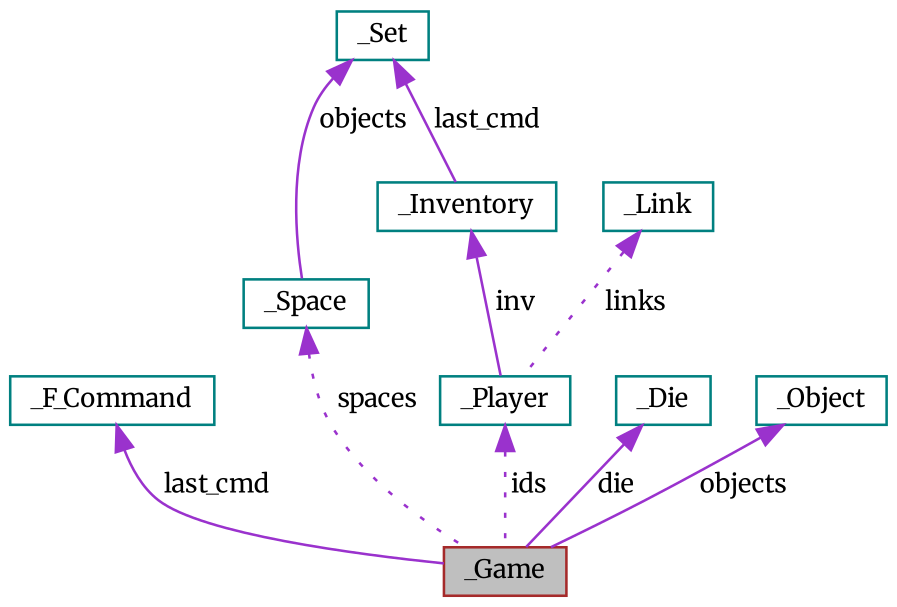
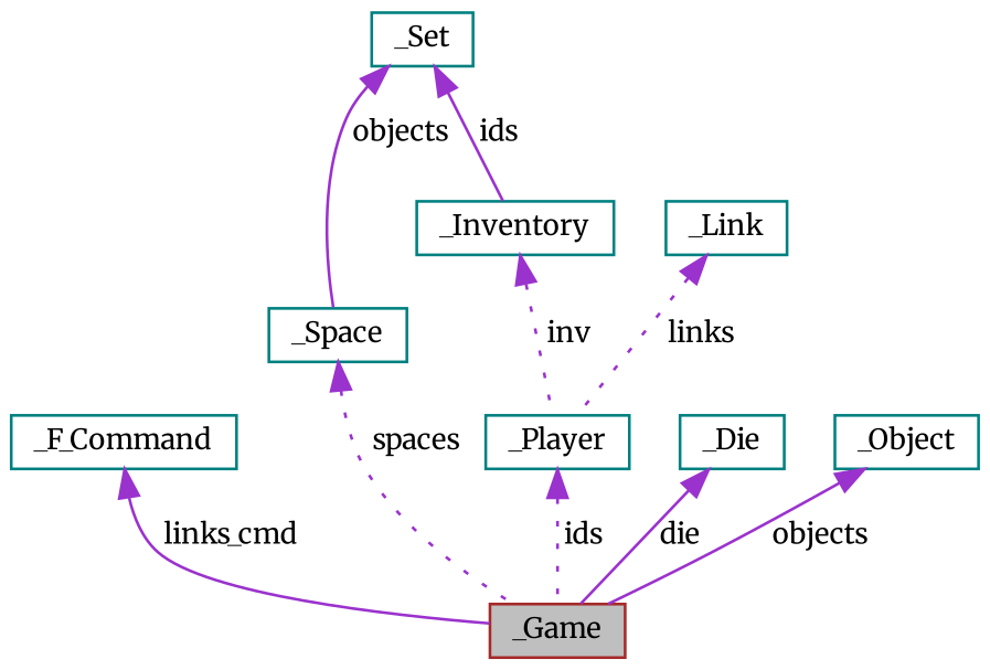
  digraph {
    fontname=Merriweather
    node [color=teal fillcolor=white fontname=Merriweather fontsize=10 shape=record style=filled]
    edge [color=darkorchid3 dir=back fontname=Merriweather fontsize=10 labelfontname=Helvetica labelfontsize=10 style=solid]
    n1 [color=brown fillcolor=grey75 fontcolor=black height=0.2 label=_Game width=0.4]
    n2 [height=0.2 label=_F_Command width=0.4]
    n3 [height=0.2 label=_Link width=0.4]
    n4 [height=0.2 label=_Player width=0.4]
    n5 [height=0.2 label=_Die width=0.4]
    n6 [height=0.2 label=_Space width=0.4]
    n7 [height=0.2 label=_Set width=0.4]
    n8 [height=0.2 label=_Inventory width=0.4]
    n9 [height=0.2 label=_Object width=0.4]
-   n2 -> n1 [label=" last_cmd"]
+   n2 -> n1 [label=" links_cmd"]
    n3 -> n4 [label=" links" style=dotted]
    n4 -> n1 [label=" ids" style=dotted]
    n5 -> n1 [label=" die"]
    n6 -> n1 [label=" spaces" style=dotted]
    n7 -> n6 [label=" objects"]
-   n7 -> n8 [label=" last_cmd"]
-   n8 -> n4 [label=" inv"]
+   n7 -> n8 [label=" ids"]
+   n8 -> n4 [label=" inv" style=dotted]
    n9 -> n1 [label=" objects"]
  }
